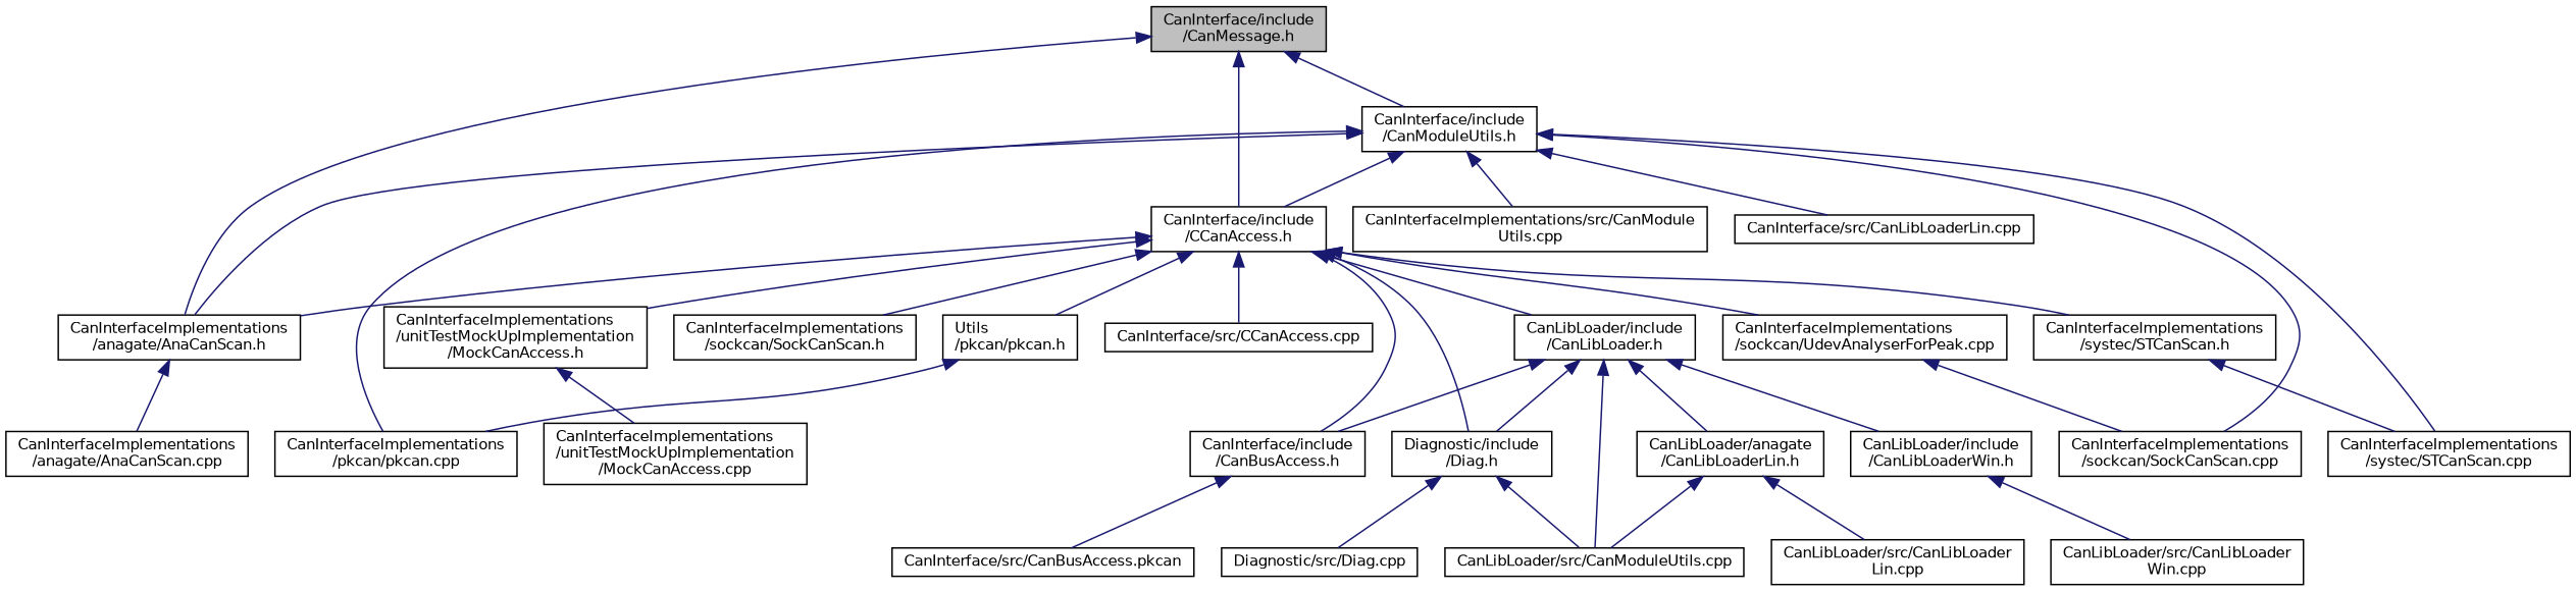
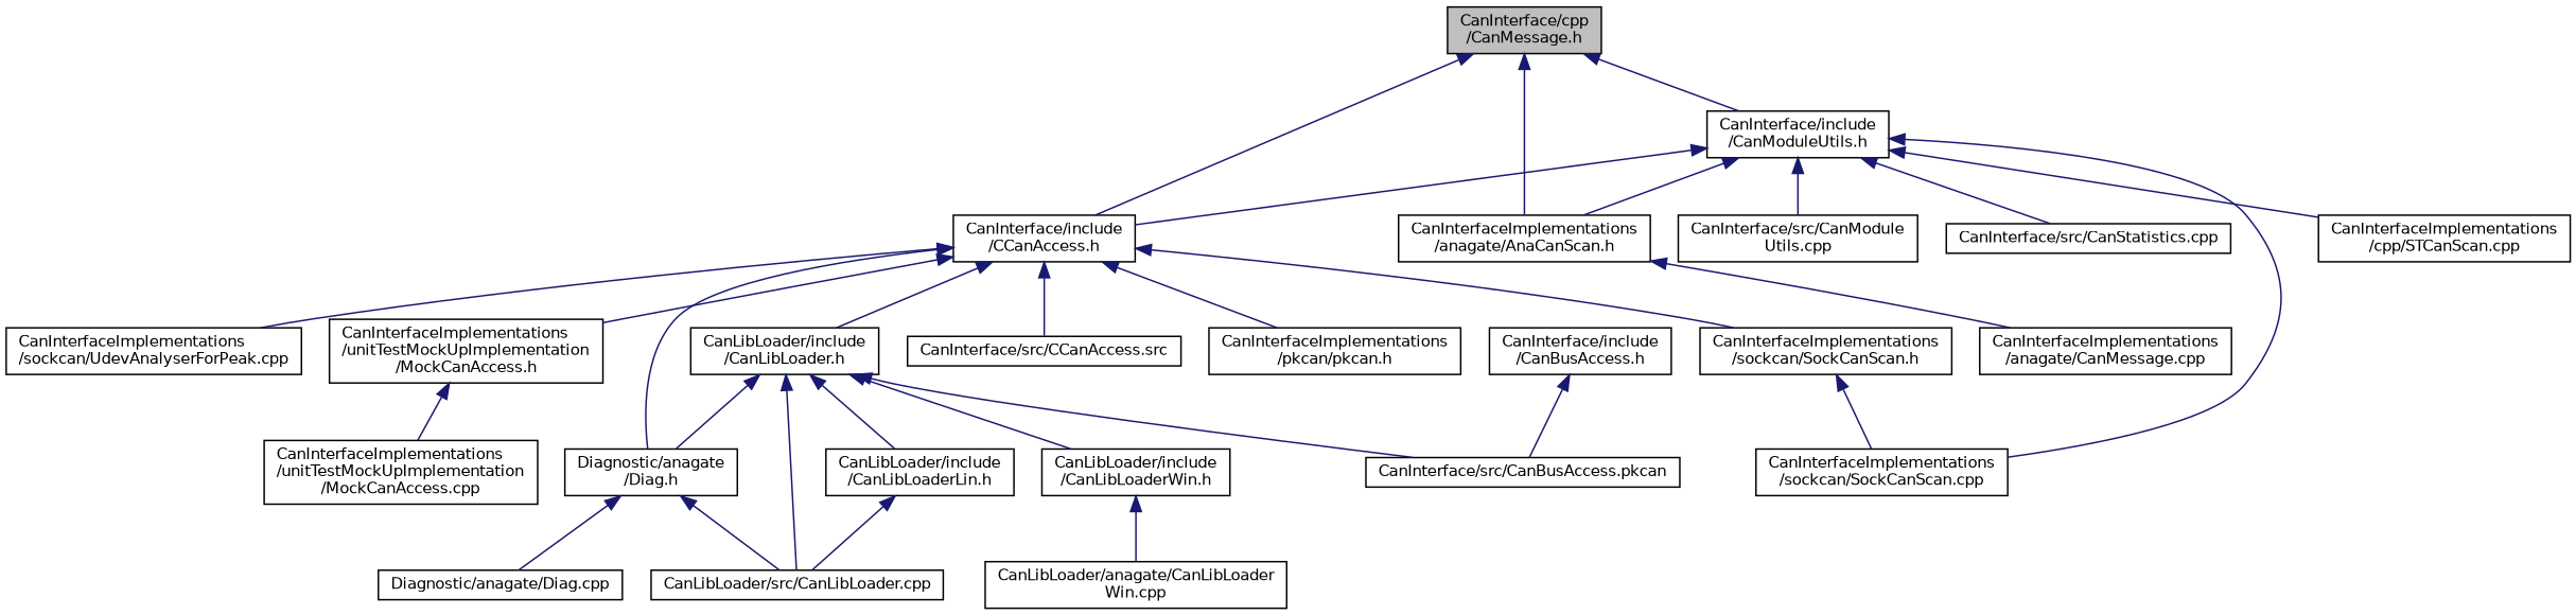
  digraph {
    node [color=black fillcolor=white fontname=Helvetica fontsize=10 shape=record style=filled]
    edge [color=midnightblue dir=back fontname=Helvetica fontsize=10 labelfontname=Helvetica labelfontsize=10 style=solid]
-   n1 [fillcolor=grey75 fontcolor=black height=0.2 label="CanInterface/include\l/CanMessage.h" width=0.4]
+   n1 [fillcolor=grey75 fontcolor=black height=0.2 label="CanInterface/cpp\l/CanMessage.h" width=0.4]
    n2 [height=0.2 label="CanInterface/include\l/CCanAccess.h" width=0.4]
    n3 [height=0.2 label="CanInterfaceImplementations\l/anagate/AnaCanScan.h" width=0.4]
    n4 [height=0.2 label="CanInterface/include\l/CanModuleUtils.h" width=0.4]
    n5 [height=0.2 label="CanInterface/include\l/CanBusAccess.h" width=0.4]
-   n6 [height=0.2 label="CanInterface/src/CCanAccess.cpp" width=0.4]
-   n7 [height=0.2 label="Utils\l/pkcan/pkcan.h" width=0.4]
+   n6 [height=0.2 label="CanInterface/src/CCanAccess.src" width=0.4]
+   n7 [height=0.2 label="CanInterfaceImplementations\l/pkcan/pkcan.h" width=0.4]
    n8 [height=0.2 label="CanInterfaceImplementations\l/sockcan/SockCanScan.h" width=0.4]
    n9 [height=0.2 label="CanInterfaceImplementations\l/sockcan/UdevAnalyserForPeak.cpp" width=0.4]
-   n10 [height=0.2 label="CanInterfaceImplementations\l/systec/STCanScan.h" width=0.4]
    n11 [height=0.2 label="CanInterfaceImplementations\l/unitTestMockUpImplementation\l/MockCanAccess.h" width=0.4]
    n12 [height=0.2 label="CanLibLoader/include\l/CanLibLoader.h" width=0.4]
-   n13 [height=0.2 label="Diagnostic/include\l/Diag.h" width=0.4]
-   n14 [height=0.2 label="CanInterfaceImplementations\l/anagate/AnaCanScan.cpp" width=0.4]
-   n15 [height=0.2 label="CanInterfaceImplementations\l/pkcan/pkcan.cpp" width=0.4]
+   n13 [height=0.2 label="Diagnostic/anagate\l/Diag.h" width=0.4]
+   n14 [height=0.2 label="CanInterfaceImplementations\l/anagate/CanMessage.cpp" width=0.4]
    n16 [height=0.2 label="CanInterfaceImplementations\l/sockcan/SockCanScan.cpp" width=0.4]
-   n17 [height=0.2 label="CanInterfaceImplementations\l/systec/STCanScan.cpp" width=0.4]
-   n18 [height=0.2 label="CanInterfaceImplementations/src/CanModule\lUtils.cpp" width=0.4]
-   n19 [height=0.2 label="CanInterface/src/CanLibLoaderLin.cpp" width=0.4]
+   n17 [height=0.2 label="CanInterfaceImplementations\l/cpp/STCanScan.cpp" width=0.4]
+   n18 [height=0.2 label="CanInterface/src/CanModule\lUtils.cpp" width=0.4]
+   n19 [height=0.2 label="CanInterface/src/CanStatistics.cpp" width=0.4]
    n20 [height=0.2 label="CanInterface/src/CanBusAccess.pkcan" width=0.4]
    n21 [height=0.2 label="CanInterfaceImplementations\l/unitTestMockUpImplementation\l/MockCanAccess.cpp" width=0.4]
-   n22 [height=0.2 label="CanLibLoader/anagate\l/CanLibLoaderLin.h" width=0.4]
-   n23 [height=0.2 label="CanLibLoader/src/CanModuleUtils.cpp" width=0.4]
+   n22 [height=0.2 label="CanLibLoader/include\l/CanLibLoaderLin.h" width=0.4]
+   n23 [height=0.2 label="CanLibLoader/src/CanLibLoader.cpp" width=0.4]
    n24 [height=0.2 label="CanLibLoader/include\l/CanLibLoaderWin.h" width=0.4]
-   n25 [height=0.2 label="Diagnostic/src/Diag.cpp" width=0.4]
-   n26 [height=0.2 label="CanLibLoader/src/CanLibLoader\lLin.cpp" width=0.4]
-   n27 [height=0.2 label="CanLibLoader/src/CanLibLoader\lWin.cpp" width=0.4]
+   n25 [height=0.2 label="Diagnostic/anagate/Diag.cpp" width=0.4]
+   n27 [height=0.2 label="CanLibLoader/anagate/CanLibLoader\lWin.cpp" width=0.4]
    n1 -> n2
    n1 -> n3
    n1 -> n4
-   n2 -> n3
-   n2 -> n5
    n2 -> n6
    n2 -> n7
    n2 -> n8
    n2 -> n9
-   n2 -> n10
    n2 -> n11
    n2 -> n12
    n2 -> n13
    n3 -> n14
    n4 -> n2
    n4 -> n3
-   n4 -> n15
    n4 -> n16
    n4 -> n17
    n4 -> n18
    n4 -> n19
    n5 -> n20
-   n7 -> n15
-   n9 -> n16
-   n10 -> n17
+   n8 -> n16
    n11 -> n21
-   n12 -> n5
+   n12 -> n20
    n12 -> n13
    n12 -> n22
    n12 -> n23
    n12 -> n24
    n13 -> n23
    n13 -> n25
    n22 -> n23
-   n22 -> n26
    n24 -> n27
  }
